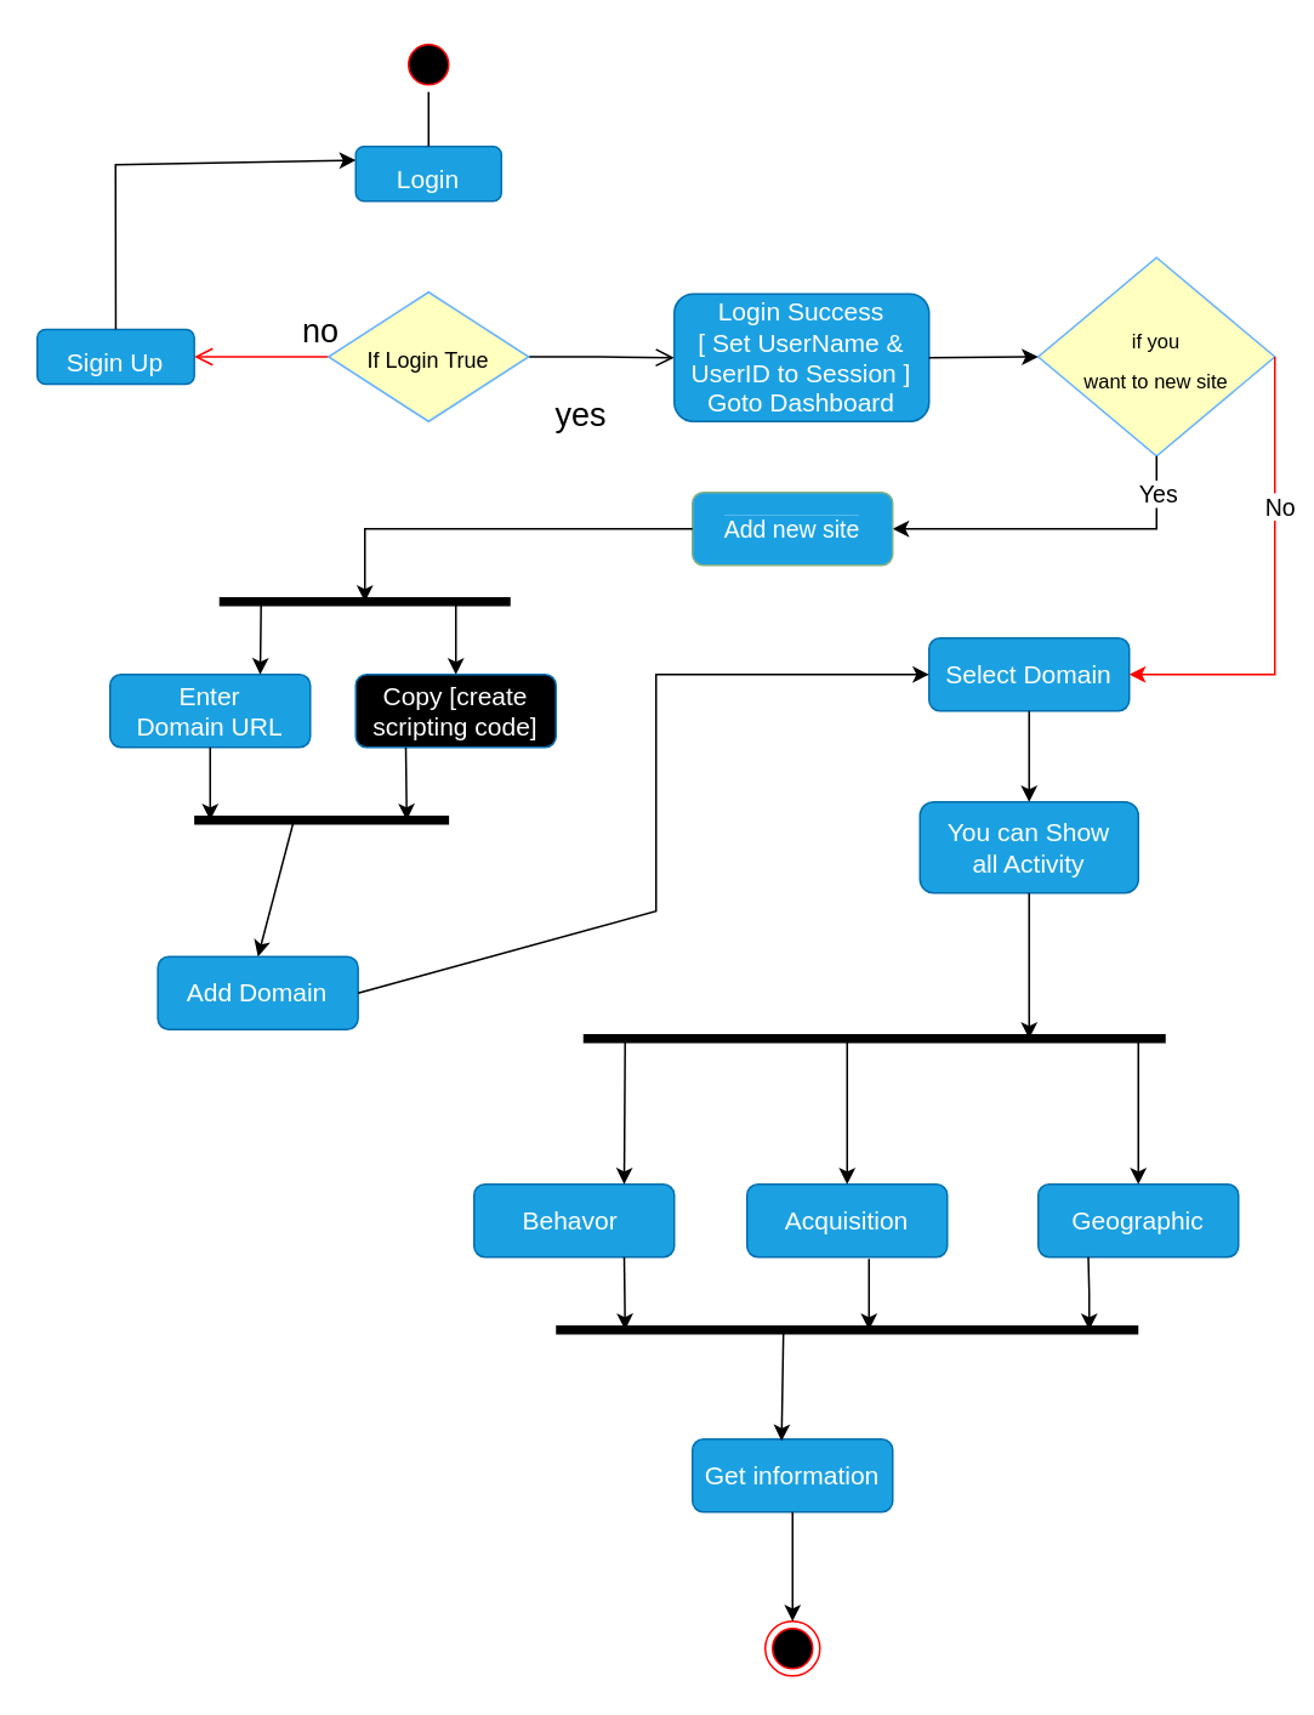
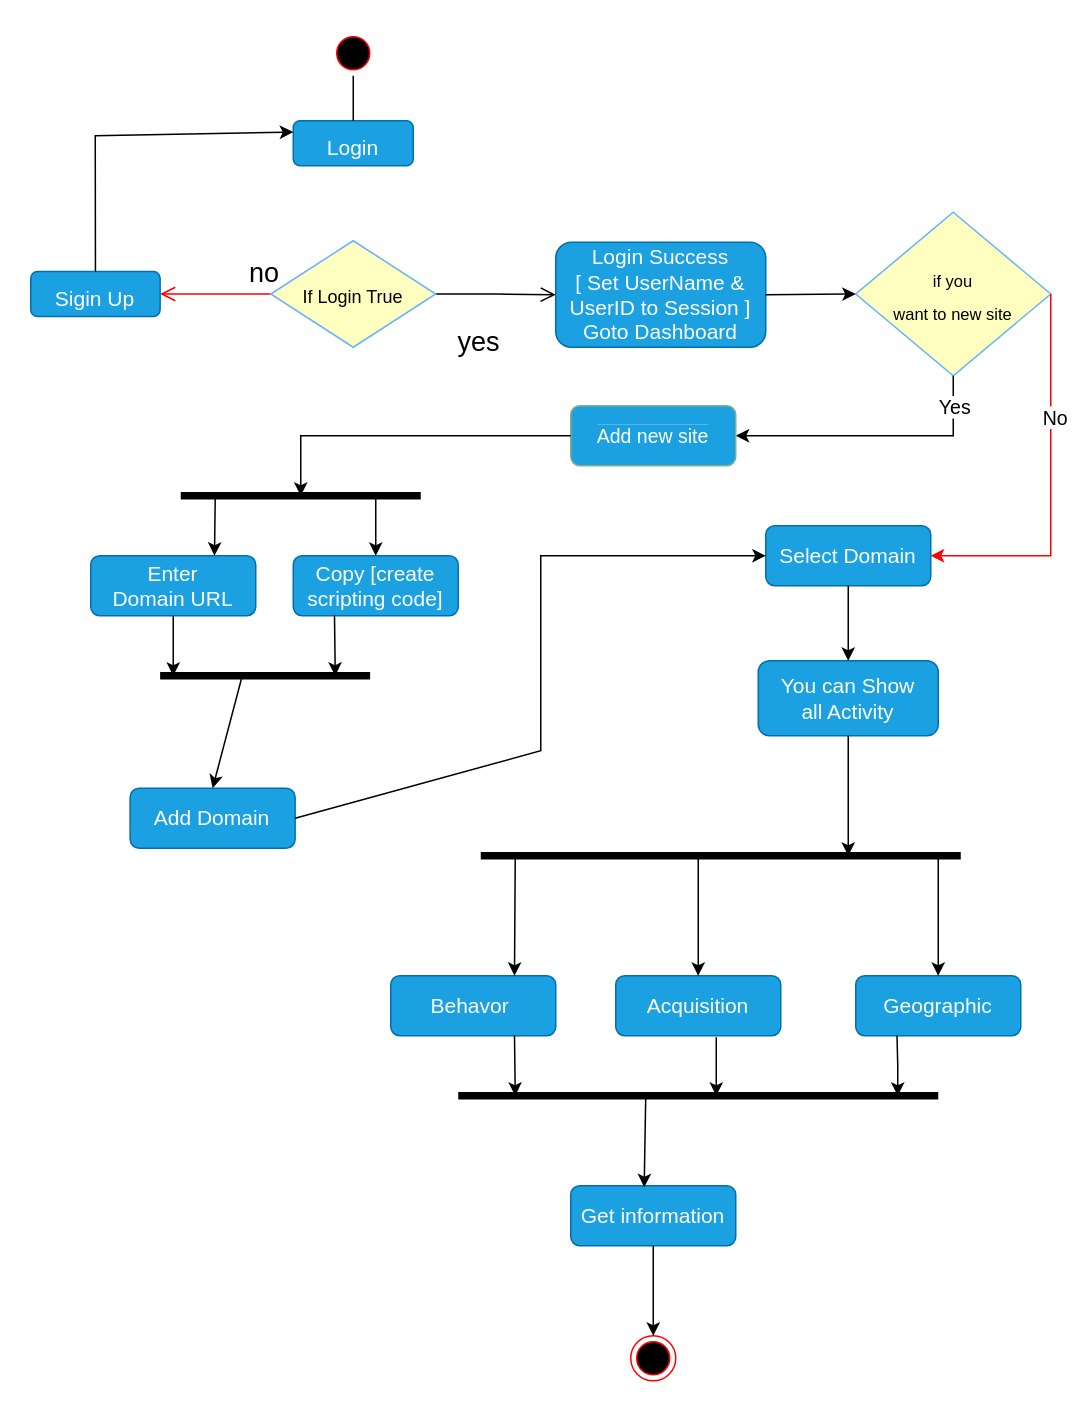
  <mxCell id="0" />
  <mxCell id="1" parent="0" />
  <mxCell id="2" value="" style="ellipse;html=1;shape=startState;fillColor=#000000;strokeColor=#ff0000;fontSize=18;" parent="1" vertex="1"><mxGeometry x="220" y="20" width="30" height="30" as="geometry" /></mxCell>
  <mxCell id="3" value="no" style="edgeStyle=orthogonalEdgeStyle;html=1;align=left;verticalAlign=bottom;endArrow=open;endSize=8;strokeColor=#ff0000;rounded=0;fontSize=18;entryX=1;entryY=0.5;entryDx=0;entryDy=0;" parent="1" source="5" target="7" edge="1"><mxGeometry x="-0.563" relative="1" as="geometry"><mxPoint x="70" y="190" as="targetPoint" /><mxPoint as="offset" /></mxGeometry></mxCell>
  <mxCell id="4" value="yes" style="edgeStyle=orthogonalEdgeStyle;html=1;align=left;verticalAlign=top;endArrow=open;endSize=8;strokeColor=#000000;rounded=0;fontSize=18;entryX=0;entryY=0.5;entryDx=0;entryDy=0;" parent="1" source="5" target="6" edge="1"><mxGeometry x="-0.668" y="-14" relative="1" as="geometry"><mxPoint x="320" y="260" as="targetPoint" /><mxPoint y="1" as="offset" /></mxGeometry></mxCell>
  <mxCell id="5" value="&lt;font style=&quot;font-size: 12px&quot;&gt;If Login True&lt;/font&gt;" style="rhombus;whiteSpace=wrap;html=1;fillColor=#ffffc0;strokeColor=#66B2FF;fontSize=18;shadow=0;" parent="1" vertex="1"><mxGeometry x="180" y="160" width="110" height="71" as="geometry" /></mxCell>
  <mxCell id="6" value="Login Success&lt;br style=&quot;font-size: 14px;&quot;&gt;[ Set UserName &amp;amp;&lt;br style=&quot;font-size: 14px;&quot;&gt;UserID to Session ]&lt;br style=&quot;font-size: 14px;&quot;&gt;Goto Dashboard" style="rounded=1;whiteSpace=wrap;html=1;shadow=0;fontSize=14;fillColor=#1BA1E2;fontColor=#ffffff;strokeColor=#006EAF;" parent="1" vertex="1"><mxGeometry x="370" y="161" width="140" height="70" as="geometry" /></mxCell>
  <mxCell id="7" value="&lt;div&gt;&lt;span&gt;&lt;font style=&quot;font-size: 14px&quot;&gt;Sigin Up&lt;/font&gt;&lt;/span&gt;&lt;/div&gt;" style="rounded=1;whiteSpace=wrap;html=1;fontSize=24;align=center;fillColor=#1ba1e2;fontColor=#ffffff;strokeColor=#006EAF;" parent="1" vertex="1"><mxGeometry x="20" y="180.5" width="86.25" height="30" as="geometry" /></mxCell>
  <mxCell id="8" value="&lt;font style=&quot;font-size: 14px&quot;&gt;Login&lt;/font&gt;" style="rounded=1;whiteSpace=wrap;html=1;fontSize=24;fillColor=#1BA1E2;fontColor=#ffffff;strokeColor=#006EAF;" parent="1" vertex="1"><mxGeometry x="195" y="80" width="80" height="30" as="geometry" /></mxCell>
  <mxCell id="9" value="" style="endArrow=classic;html=1;rounded=0;strokeColor=#000000;entryX=0;entryY=0.25;entryDx=0;entryDy=0;exitX=0.5;exitY=0;exitDx=0;exitDy=0;" parent="1" source="7" target="8" edge="1"><mxGeometry width="50" height="50" relative="1" as="geometry"><mxPoint x="0" y="180" as="sourcePoint" /><mxPoint x="50" y="130" as="targetPoint" /><Array as="points"><mxPoint x="63" y="90" /></Array></mxGeometry></mxCell>
  <mxCell id="10" value="" style="edgeStyle=orthogonalEdgeStyle;html=1;verticalAlign=bottom;endArrow=none;endSize=8;strokeColor=#000000;rounded=0;fontSize=18;entryX=0.5;entryY=0;entryDx=0;entryDy=0;exitX=0.5;exitY=1;exitDx=0;exitDy=0;" parent="1" source="2" target="8" edge="1"><mxGeometry relative="1" as="geometry"><mxPoint x="31.88" y="115" as="targetPoint" /><mxPoint x="250" y="50" as="sourcePoint" /><Array as="points"><mxPoint x="235" y="80" /><mxPoint x="235" y="80" /></Array></mxGeometry></mxCell>
  <mxCell id="11" value="&lt;font style=&quot;font-size: 11px;&quot;&gt;if you&lt;br&gt;want to new site&lt;/font&gt;" style="rhombus;whiteSpace=wrap;html=1;fillColor=#ffffc0;strokeColor=#66B2FF;fontSize=18;shadow=0;" parent="1" vertex="1"><mxGeometry x="570" y="141" width="130" height="109" as="geometry" /></mxCell>
  <mxCell id="12" value="" style="endArrow=classic;html=1;rounded=0;strokeColor=#000000;entryX=0;entryY=0.5;entryDx=0;entryDy=0;exitX=1;exitY=0.5;exitDx=0;exitDy=0;" parent="1" source="6" target="11" edge="1"><mxGeometry width="50" height="50" relative="1" as="geometry"><mxPoint x="280" y="320" as="sourcePoint" /><mxPoint x="330" y="270" as="targetPoint" /></mxGeometry></mxCell>
  <mxCell id="13" value="" style="endArrow=classic;html=1;rounded=0;fontSize=11;strokeColor=#FF0000;exitX=1;exitY=0.5;exitDx=0;exitDy=0;entryX=1;entryY=0.5;entryDx=0;entryDy=0;" parent="1" source="11" target="29" edge="1"><mxGeometry width="50" height="50" relative="1" as="geometry"><mxPoint x="670" y="280" as="sourcePoint" /><mxPoint x="700" y="320" as="targetPoint" /><Array as="points"><mxPoint x="700" y="370" /></Array></mxGeometry></mxCell>
  <mxCell id="14" value="&lt;font style=&quot;font-size: 13px;&quot;&gt;No&lt;/font&gt;" style="edgeLabel;html=1;align=center;verticalAlign=middle;resizable=0;points=[];fontSize=11;" parent="13" vertex="1" connectable="0"><mxGeometry x="-0.365" y="2" relative="1" as="geometry"><mxPoint y="1" as="offset" /></mxGeometry></mxCell>
  <mxCell id="15" value="" style="endArrow=classic;html=1;rounded=0;fontSize=13;strokeColor=#000000;exitX=0.5;exitY=1;exitDx=0;exitDy=0;entryX=1;entryY=0.5;entryDx=0;entryDy=0;" parent="1" source="11" target="17" edge="1"><mxGeometry width="50" height="50" relative="1" as="geometry"><mxPoint x="590" y="330" as="sourcePoint" /><mxPoint x="490" y="330" as="targetPoint" /><Array as="points"><mxPoint x="635" y="290" /></Array></mxGeometry></mxCell>
  <mxCell id="16" value="Yes" style="edgeLabel;html=1;align=center;verticalAlign=middle;resizable=0;points=[];fontSize=13;" parent="15" vertex="1" connectable="0"><mxGeometry x="-0.787" relative="1" as="geometry"><mxPoint as="offset" /></mxGeometry></mxCell>
  <mxCell id="17" value="&lt;font style=&quot;background-color: rgb(27, 161, 226);&quot; color=&quot;#ffffff&quot;&gt;Add new site&lt;/font&gt;" style="rounded=1;whiteSpace=wrap;html=1;labelBackgroundColor=#FFFFFF;fontSize=13;strokeColor=#83AF88;fillColor=#1BA1E2;" parent="1" vertex="1"><mxGeometry x="380" y="270" width="110" height="40" as="geometry" /></mxCell>
  <mxCell id="18" value="" style="endArrow=none;html=1;rounded=0;fontSize=13;fontColor=#FFFFFF;strokeColor=#000000;strokeWidth=5;" parent="1" edge="1"><mxGeometry width="50" height="50" relative="1" as="geometry"><mxPoint x="106.25" y="450" as="sourcePoint" /><mxPoint x="246.25" y="450" as="targetPoint" /></mxGeometry></mxCell>
  <mxCell id="19" value="" style="endArrow=classic;html=1;rounded=0;fontSize=13;fontColor=#FFFFFF;strokeColor=#000000;strokeWidth=1;exitX=0;exitY=0.5;exitDx=0;exitDy=0;" parent="1" source="17" edge="1"><mxGeometry width="50" height="50" relative="1" as="geometry"><mxPoint x="420" y="370" as="sourcePoint" /><mxPoint x="200" y="330" as="targetPoint" /><Array as="points"><mxPoint x="200" y="290" /></Array></mxGeometry></mxCell>
  <mxCell id="20" value="Enter&lt;br&gt;Domain URL" style="rounded=1;whiteSpace=wrap;html=1;shadow=0;fontSize=14;fillColor=#1BA1E2;fontColor=#ffffff;strokeColor=#006EAF;" parent="1" vertex="1"><mxGeometry x="60" y="370" width="110" height="40" as="geometry" /></mxCell>
  <mxCell id="21" value="Add Domain" style="rounded=1;whiteSpace=wrap;html=1;shadow=0;fontSize=14;fillColor=#1BA1E2;fontColor=#ffffff;strokeColor=#006EAF;" parent="1" vertex="1"><mxGeometry x="86.25" y="525" width="110" height="40" as="geometry" /></mxCell>
  <mxCell id="22" value="" style="endArrow=classic;html=1;rounded=0;fontSize=13;fontColor=#FFFFFF;strokeColor=#000000;strokeWidth=1;entryX=0.75;entryY=0;entryDx=0;entryDy=0;" parent="1" target="20" edge="1"><mxGeometry width="50" height="50" relative="1" as="geometry"><mxPoint x="143" y="330" as="sourcePoint" /><mxPoint x="150" y="370" as="targetPoint" /></mxGeometry></mxCell>
  <mxCell id="23" value="" style="endArrow=classic;html=1;rounded=0;fontSize=13;fontColor=#FFFFFF;strokeColor=#000000;strokeWidth=1;exitX=0.5;exitY=1;exitDx=0;exitDy=0;" parent="1" source="20" edge="1"><mxGeometry width="50" height="50" relative="1" as="geometry"><mxPoint x="60.5" y="440" as="sourcePoint" /><mxPoint x="115" y="450" as="targetPoint" /></mxGeometry></mxCell>
  <mxCell id="24" value="" style="endArrow=none;html=1;rounded=0;fontSize=13;fontColor=#FFFFFF;strokeColor=#000000;strokeWidth=5;" parent="1" edge="1"><mxGeometry width="50" height="50" relative="1" as="geometry"><mxPoint x="120" y="330" as="sourcePoint" /><mxPoint x="280" y="330" as="targetPoint" /></mxGeometry></mxCell>
- <mxCell id="25" value="Copy [create scripting code]" style="rounded=1;whiteSpace=wrap;html=1;shadow=0;fontSize=14;fillColor=#000000;fontColor=#ffffff;strokeColor=#006EAF;" parent="1" vertex="1"><mxGeometry x="195" y="370" width="110" height="40" as="geometry" /></mxCell>
+ <mxCell id="25" value="Copy [create scripting code]" style="rounded=1;whiteSpace=wrap;html=1;shadow=0;fontSize=14;fillColor=#1BA1E2;fontColor=#ffffff;strokeColor=#006EAF;" parent="1" vertex="1"><mxGeometry x="195" y="370" width="110" height="40" as="geometry" /></mxCell>
  <mxCell id="26" value="" style="endArrow=classic;html=1;rounded=0;fontSize=13;fontColor=#FFFFFF;strokeColor=#000000;strokeWidth=1;entryX=0.5;entryY=0;entryDx=0;entryDy=0;" parent="1" target="25" edge="1"><mxGeometry width="50" height="50" relative="1" as="geometry"><mxPoint x="250" y="330" as="sourcePoint" /><mxPoint x="249.5" y="390" as="targetPoint" /></mxGeometry></mxCell>
  <mxCell id="27" value="" style="endArrow=classic;html=1;rounded=0;fontSize=13;fontColor=#FFFFFF;strokeColor=#000000;strokeWidth=1;exitX=0.25;exitY=1;exitDx=0;exitDy=0;" parent="1" source="25" edge="1"><mxGeometry width="50" height="50" relative="1" as="geometry"><mxPoint x="310.5" y="450" as="sourcePoint" /><mxPoint x="223" y="450" as="targetPoint" /></mxGeometry></mxCell>
  <mxCell id="28" value="" style="endArrow=classic;html=1;rounded=0;fontSize=13;fontColor=#FFFFFF;strokeColor=#000000;strokeWidth=1;entryX=0.5;entryY=0;entryDx=0;entryDy=0;" parent="1" target="21" edge="1"><mxGeometry width="50" height="50" relative="1" as="geometry"><mxPoint x="161" y="450" as="sourcePoint" /><mxPoint x="70" y="520" as="targetPoint" /></mxGeometry></mxCell>
  <mxCell id="29" value="Select Domain" style="rounded=1;whiteSpace=wrap;html=1;shadow=0;fontSize=14;fillColor=#1BA1E2;fontColor=#ffffff;strokeColor=#006EAF;" parent="1" vertex="1"><mxGeometry x="510" y="350" width="110" height="40" as="geometry" /></mxCell>
  <mxCell id="30" value="" style="endArrow=classic;html=1;rounded=0;fontSize=13;fontColor=#FFFFFF;strokeColor=#000000;strokeWidth=1;exitX=1;exitY=0.5;exitDx=0;exitDy=0;entryX=0;entryY=0.5;entryDx=0;entryDy=0;" parent="1" source="21" target="29" edge="1"><mxGeometry width="50" height="50" relative="1" as="geometry"><mxPoint x="310" y="570" as="sourcePoint" /><mxPoint x="360" y="520" as="targetPoint" /><Array as="points"><mxPoint x="360" y="500" /><mxPoint x="360" y="370" /></Array></mxGeometry></mxCell>
  <mxCell id="31" value="You can Show&lt;br&gt;all Activity" style="rounded=1;whiteSpace=wrap;html=1;shadow=0;fontSize=14;fillColor=#1BA1E2;fontColor=#ffffff;strokeColor=#006EAF;" parent="1" vertex="1"><mxGeometry x="505" y="440" width="120" height="50" as="geometry" /></mxCell>
  <mxCell id="32" value="" style="endArrow=classic;html=1;rounded=0;fontSize=13;fontColor=#FFFFFF;strokeColor=#000000;strokeWidth=1;entryX=0.5;entryY=0;entryDx=0;entryDy=0;exitX=0.5;exitY=1;exitDx=0;exitDy=0;" parent="1" source="29" target="31" edge="1"><mxGeometry width="50" height="50" relative="1" as="geometry"><mxPoint x="430" y="460" as="sourcePoint" /><mxPoint x="480" y="410" as="targetPoint" /></mxGeometry></mxCell>
  <mxCell id="33" value="" style="endArrow=none;html=1;rounded=0;fontSize=13;fontColor=#FFFFFF;strokeColor=#000000;strokeWidth=5;" parent="1" edge="1"><mxGeometry width="50" height="50" relative="1" as="geometry"><mxPoint x="320" y="570" as="sourcePoint" /><mxPoint x="640" y="570" as="targetPoint" /></mxGeometry></mxCell>
  <mxCell id="34" value="" style="endArrow=classic;html=1;rounded=0;fontSize=13;fontColor=#FFFFFF;strokeColor=#000000;strokeWidth=1;exitX=0.5;exitY=1;exitDx=0;exitDy=0;" parent="1" source="31" edge="1"><mxGeometry width="50" height="50" relative="1" as="geometry"><mxPoint x="490" y="560" as="sourcePoint" /><mxPoint x="565" y="570" as="targetPoint" /></mxGeometry></mxCell>
  <mxCell id="35" value="Behavor&amp;nbsp;" style="rounded=1;whiteSpace=wrap;html=1;shadow=0;fontSize=14;fillColor=#1BA1E2;fontColor=#ffffff;strokeColor=#006EAF;" parent="1" vertex="1"><mxGeometry x="260" y="650" width="110" height="40" as="geometry" /></mxCell>
  <mxCell id="36" value="Acquisition" style="rounded=1;whiteSpace=wrap;html=1;shadow=0;fontSize=14;fillColor=#1BA1E2;fontColor=#ffffff;strokeColor=#006EAF;" parent="1" vertex="1"><mxGeometry x="410" y="650" width="110" height="40" as="geometry" /></mxCell>
  <mxCell id="37" value="Geographic" style="rounded=1;whiteSpace=wrap;html=1;shadow=0;fontSize=14;fillColor=#1BA1E2;fontColor=#ffffff;strokeColor=#006EAF;" parent="1" vertex="1"><mxGeometry x="570" y="650" width="110" height="40" as="geometry" /></mxCell>
  <mxCell id="38" value="" style="endArrow=classic;html=1;rounded=0;fontSize=13;fontColor=#FFFFFF;strokeColor=#000000;strokeWidth=1;entryX=0.75;entryY=0;entryDx=0;entryDy=0;" parent="1" target="35" edge="1"><mxGeometry width="50" height="50" relative="1" as="geometry"><mxPoint x="343" y="570" as="sourcePoint" /><mxPoint x="350" y="590" as="targetPoint" /></mxGeometry></mxCell>
  <mxCell id="39" value="" style="endArrow=classic;html=1;rounded=0;fontSize=13;fontColor=#FFFFFF;strokeColor=#000000;strokeWidth=1;entryX=0.5;entryY=0;entryDx=0;entryDy=0;" parent="1" target="36" edge="1"><mxGeometry width="50" height="50" relative="1" as="geometry"><mxPoint x="465" y="570" as="sourcePoint" /><mxPoint x="470" y="620" as="targetPoint" /></mxGeometry></mxCell>
  <mxCell id="40" value="" style="endArrow=classic;html=1;rounded=0;fontSize=13;fontColor=#FFFFFF;strokeColor=#000000;strokeWidth=1;entryX=0.5;entryY=0;entryDx=0;entryDy=0;" parent="1" target="37" edge="1"><mxGeometry width="50" height="50" relative="1" as="geometry"><mxPoint x="625" y="570" as="sourcePoint" /><mxPoint x="620" y="610" as="targetPoint" /></mxGeometry></mxCell>
  <mxCell id="41" value="" style="endArrow=none;html=1;rounded=0;fontSize=13;fontColor=#FFFFFF;strokeColor=#000000;strokeWidth=5;" parent="1" edge="1"><mxGeometry width="50" height="50" relative="1" as="geometry"><mxPoint x="305" y="730" as="sourcePoint" /><mxPoint x="625" y="730" as="targetPoint" /></mxGeometry></mxCell>
  <mxCell id="42" value="" style="endArrow=classic;html=1;rounded=0;fontSize=13;fontColor=#FFFFFF;strokeColor=#000000;strokeWidth=1;exitX=0.75;exitY=1;exitDx=0;exitDy=0;" parent="1" source="35" edge="1"><mxGeometry width="50" height="50" relative="1" as="geometry"><mxPoint x="90" y="820" as="sourcePoint" /><mxPoint x="343" y="730" as="targetPoint" /></mxGeometry></mxCell>
  <mxCell id="43" value="" style="endArrow=classic;html=1;rounded=0;fontSize=13;fontColor=#FFFFFF;strokeColor=#000000;strokeWidth=1;exitX=0.609;exitY=1.025;exitDx=0;exitDy=0;exitPerimeter=0;" parent="1" source="36" edge="1"><mxGeometry width="50" height="50" relative="1" as="geometry"><mxPoint x="352.5" y="700" as="sourcePoint" /><mxPoint x="477" y="730" as="targetPoint" /></mxGeometry></mxCell>
  <mxCell id="44" value="" style="endArrow=classic;html=1;rounded=0;fontSize=13;fontColor=#FFFFFF;strokeColor=#000000;strokeWidth=1;exitX=0.25;exitY=1;exitDx=0;exitDy=0;" parent="1" source="37" edge="1"><mxGeometry width="50" height="50" relative="1" as="geometry"><mxPoint x="486.99" y="701" as="sourcePoint" /><mxPoint x="598" y="730" as="targetPoint" /><Array as="points"><mxPoint x="598" y="710" /></Array></mxGeometry></mxCell>
  <mxCell id="45" value="Get information" style="rounded=1;whiteSpace=wrap;html=1;shadow=0;fontSize=14;fillColor=#1BA1E2;fontColor=#ffffff;strokeColor=#006EAF;" parent="1" vertex="1"><mxGeometry x="380" y="790" width="110" height="40" as="geometry" /></mxCell>
  <mxCell id="46" value="" style="endArrow=classic;html=1;rounded=0;fontSize=13;fontColor=#FFFFFF;strokeColor=#000000;strokeWidth=1;entryX=0.445;entryY=0.025;entryDx=0;entryDy=0;entryPerimeter=0;" parent="1" target="45" edge="1"><mxGeometry width="50" height="50" relative="1" as="geometry"><mxPoint x="430" y="730" as="sourcePoint" /><mxPoint x="490" y="750" as="targetPoint" /></mxGeometry></mxCell>
  <mxCell id="47" value="" style="ellipse;html=1;shape=endState;fillColor=#000000;strokeColor=#ff0000;shadow=0;fontSize=14;" parent="1" vertex="1"><mxGeometry x="420" y="890" width="30" height="30" as="geometry" /></mxCell>
  <mxCell id="48" value="" style="endArrow=classic;html=1;rounded=0;fontSize=13;fontColor=#FFFFFF;strokeColor=#000000;strokeWidth=1;exitX=0.5;exitY=1;exitDx=0;exitDy=0;entryX=0.5;entryY=0;entryDx=0;entryDy=0;" parent="1" source="45" target="47" edge="1"><mxGeometry width="50" height="50" relative="1" as="geometry"><mxPoint x="320" y="930" as="sourcePoint" /><mxPoint x="370" y="880" as="targetPoint" /></mxGeometry></mxCell>
